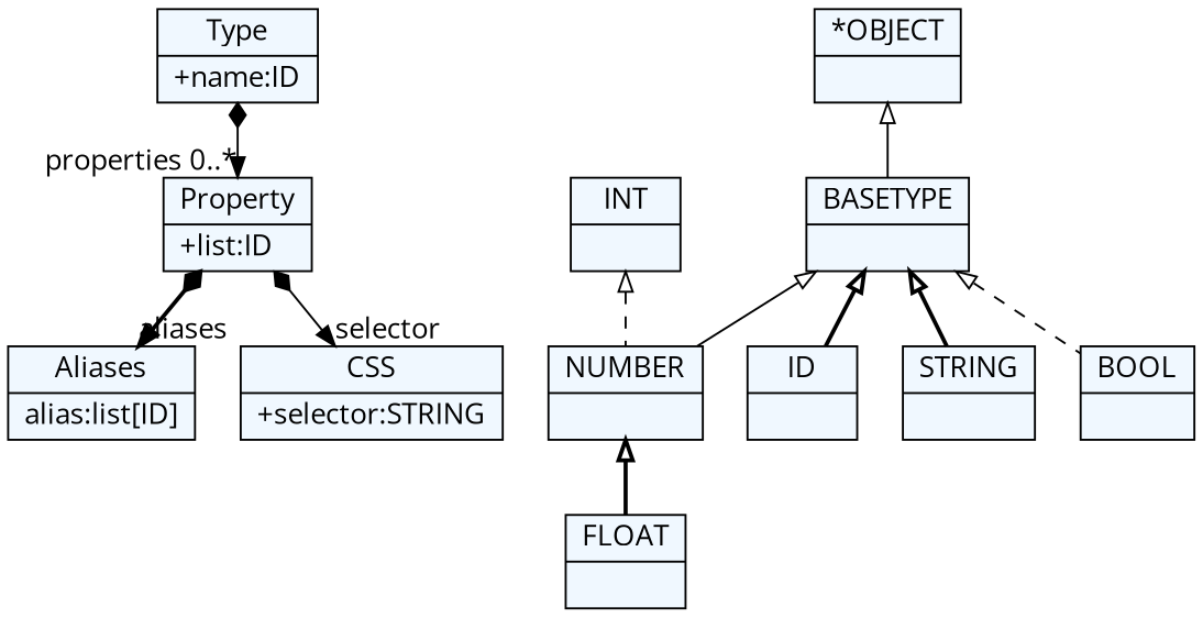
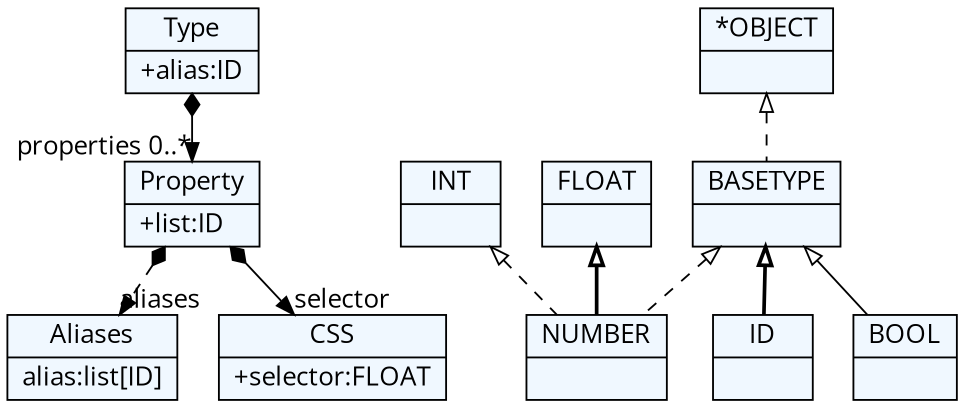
  digraph {
    fontname="Open Sans"
    fontsize=8
    nodesep=0.3
    node [fillcolor=aliceblue fontname="Open Sans" shape=record style=filled]
    edge [arrowtail=empty dir=back fontname="Open Sans" style=dashed]
-   n1 [label="{Type|+name:ID\l}"]
+   n1 [label="{Type|+alias:ID\l}"]
    n2 [label="{Property|+list:ID\l}"]
    n3 [label="{Aliases|alias:list[ID]\l}"]
-   n4 [label="{CSS|+selector:STRING\l}"]
+   n4 [label="{CSS|+selector:FLOAT\l}"]
    n5 [label="{ID|}"]
-   n6 [label="{STRING|}"]
    n7 [label="{BOOL|}"]
    n8 [label="{INT|}"]
    n9 [label="{NUMBER|}"]
    n10 [label="{FLOAT|}"]
    n11 [label="{BASETYPE|}"]
    n12 [label="{*OBJECT|}"]
    n1 -> n2 [arrowtail=diamond dir=both headlabel="properties 0..*" style=solid]
-   n2 -> n3 [arrowtail=diamond dir=both headlabel="aliases " style=bold]
+   n2 -> n3 [arrowtail=diamond dir=both headlabel="aliases "]
    n2 -> n4 [arrowtail=diamond dir=both headlabel="selector " style=solid]
    n8 -> n9
-   n9 -> n10 [style=bold]
+   n10 -> n9 [style=bold]
    n11 -> n5 [style=bold]
-   n11 -> n6 [style=bold]
-   n11 -> n7
-   n11 -> n9 [style=solid]
-   n12 -> n11 [style=solid]
+   n11 -> n7 [style=solid]
+   n11 -> n9
+   n12 -> n11
  }
